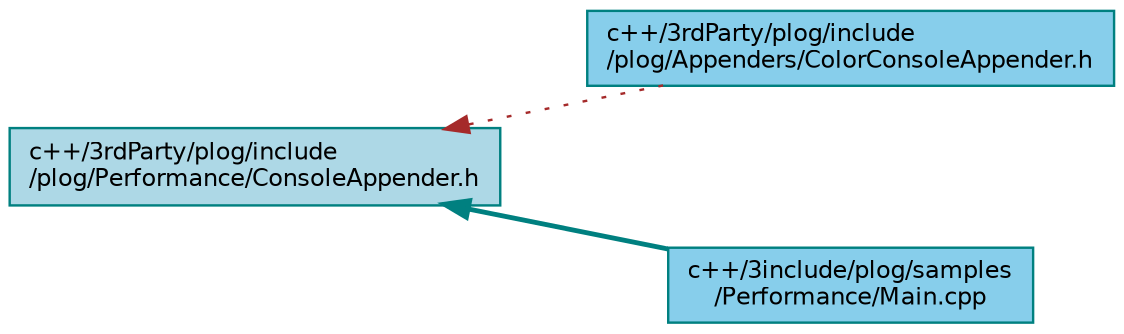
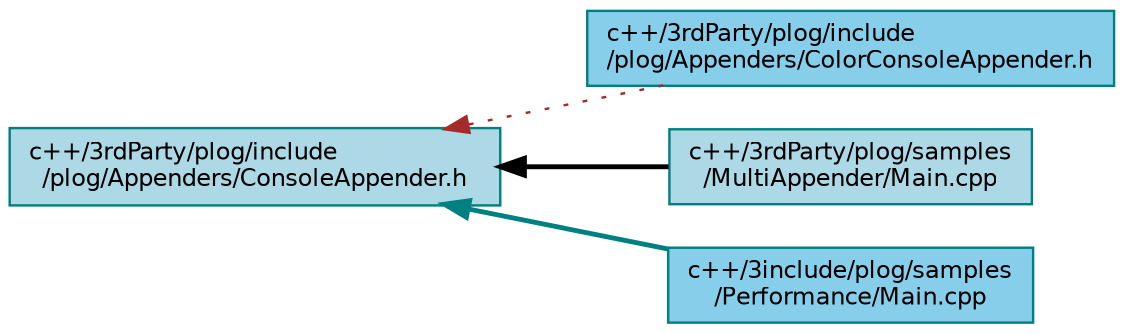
  digraph {
    rankdir=LR
    node [color=teal fillcolor=lightblue fontname=Helvetica fontsize=10 shape=record style=filled]
    edge [dir=back fontname=Helvetica fontsize=10 labelfontname=Helvetica labelfontsize=10 style=bold]
-   n1 [fontcolor=black height=0.2 label="c++/3rdParty/plog/include\l/plog/Performance/ConsoleAppender.h" width=0.4]
+   n1 [fontcolor=black height=0.2 label="c++/3rdParty/plog/include\l/plog/Appenders/ConsoleAppender.h" width=0.4]
    n2 [fillcolor=skyblue height=0.2 label="c++/3rdParty/plog/include\l/plog/Appenders/ColorConsoleAppender.h" width=0.4]
+   n3 [height=0.2 label="c++/3rdParty/plog/samples\l/MultiAppender/Main.cpp" width=0.4]
    n4 [fillcolor=skyblue height=0.2 label="c++/3include/plog/samples\l/Performance/Main.cpp" width=0.4]
    n1 -> n2 [color=brown style=dotted]
+   n1 -> n3 [color=black]
    n1 -> n4 [color=teal]
  }
